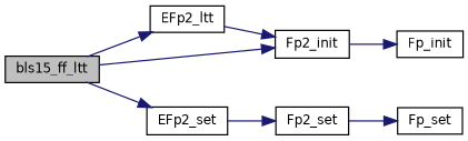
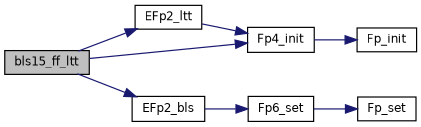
  digraph {
    rankdir=LR
    node [color=black fillcolor=white fontname=Helvetica fontsize=10 shape=record style=filled]
    edge [color=midnightblue fontname=Helvetica fontsize=10 labelfontname=Helvetica labelfontsize=10 style=solid]
    n1 [fillcolor=grey75 fontcolor=black height=0.2 label=bls15_ff_ltt width=0.4]
    n2 [height=0.2 label=EFp2_ltt width=0.4]
-   n3 [height=0.2 label=Fp2_init width=0.4]
-   n4 [height=0.2 label=EFp2_set width=0.4]
+   n3 [height=0.2 label=Fp4_init width=0.4]
+   n4 [height=0.2 label=EFp2_bls width=0.4]
    n5 [height=0.2 label=Fp_init width=0.4]
-   n6 [height=0.2 label=Fp2_set width=0.4]
+   n6 [height=0.2 label=Fp6_set width=0.4]
    n7 [height=0.2 label=Fp_set width=0.4]
    n1 -> n2
    n1 -> n3
    n1 -> n4
    n2 -> n3
    n3 -> n5
    n4 -> n6
    n6 -> n7
  }
